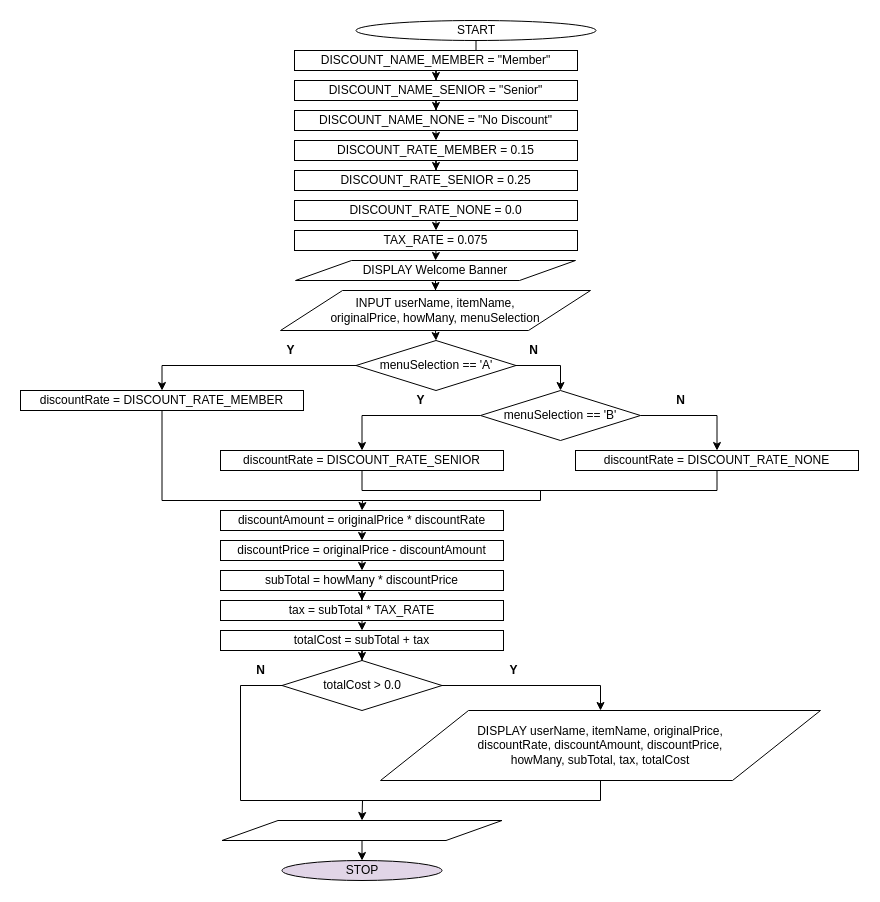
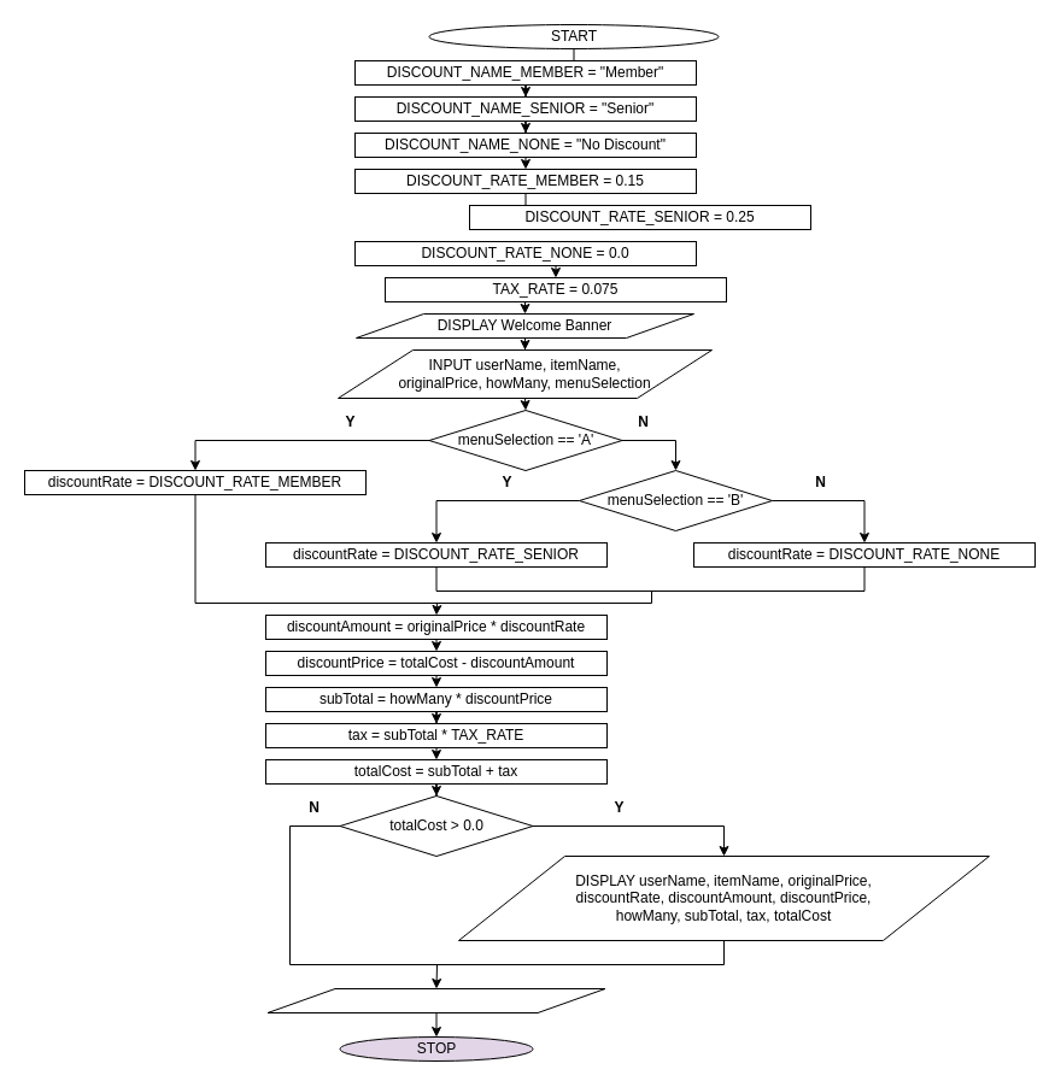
  <mxCell id="0" />
  <mxCell id="1" parent="0" />
  <mxCell id="2" style="edgeStyle=orthogonalEdgeStyle;rounded=0;orthogonalLoop=1;jettySize=auto;html=1;exitX=0.5;exitY=1;exitDx=0;exitDy=0;entryX=0.5;entryY=0;entryDx=0;entryDy=0;" parent="1" source="3" target="5" edge="1"><mxGeometry relative="1" as="geometry" /></mxCell>
  <mxCell id="3" value="START" style="ellipse;whiteSpace=wrap;html=1;" parent="1" vertex="1"><mxGeometry x="355.5" y="20" width="240" height="20" as="geometry" /></mxCell>
  <mxCell id="4" style="edgeStyle=orthogonalEdgeStyle;rounded=0;orthogonalLoop=1;jettySize=auto;html=1;exitX=0.5;exitY=1;exitDx=0;exitDy=0;" parent="1" source="5" target="7" edge="1"><mxGeometry relative="1" as="geometry" /></mxCell>
  <mxCell id="5" value="DISCOUNT_NAME_MEMBER = &quot;Member&quot;" style="rounded=0;whiteSpace=wrap;html=1;" parent="1" vertex="1"><mxGeometry x="294" y="50" width="283" height="20" as="geometry" /></mxCell>
  <mxCell id="6" style="edgeStyle=orthogonalEdgeStyle;rounded=0;orthogonalLoop=1;jettySize=auto;html=1;exitX=0.5;exitY=1;exitDx=0;exitDy=0;" parent="1" source="7" target="9" edge="1"><mxGeometry relative="1" as="geometry" /></mxCell>
  <mxCell id="7" value="DISCOUNT_NAME_SENIOR = &quot;Senior&quot;" style="rounded=0;whiteSpace=wrap;html=1;" parent="1" vertex="1"><mxGeometry x="294" y="80" width="283" height="20" as="geometry" /></mxCell>
  <mxCell id="8" style="edgeStyle=orthogonalEdgeStyle;rounded=0;orthogonalLoop=1;jettySize=auto;html=1;exitX=0.5;exitY=1;exitDx=0;exitDy=0;entryX=0.5;entryY=0;entryDx=0;entryDy=0;" parent="1" source="9" target="11" edge="1"><mxGeometry relative="1" as="geometry" /></mxCell>
  <mxCell id="9" value="DISCOUNT_NAME_NONE = &quot;No Discount&quot;" style="rounded=0;whiteSpace=wrap;html=1;" parent="1" vertex="1"><mxGeometry x="294" y="110" width="283" height="20" as="geometry" /></mxCell>
  <mxCell id="10" style="edgeStyle=orthogonalEdgeStyle;rounded=0;orthogonalLoop=1;jettySize=auto;html=1;exitX=0.5;exitY=1;exitDx=0;exitDy=0;" parent="1" source="11" target="12" edge="1"><mxGeometry relative="1" as="geometry" /></mxCell>
  <mxCell id="11" value="DISCOUNT_RATE_MEMBER = 0.15" style="rounded=0;whiteSpace=wrap;html=1;" parent="1" vertex="1"><mxGeometry x="294" y="140" width="283" height="20" as="geometry" /></mxCell>
- <mxCell id="12" value="DISCOUNT_RATE_SENIOR = 0.25" style="rounded=0;whiteSpace=wrap;html=1;" parent="1" vertex="1"><mxGeometry x="294" y="170" width="283" height="20" as="geometry" /></mxCell>
+ <mxCell id="12" value="DISCOUNT_RATE_SENIOR = 0.25" style="rounded=0;whiteSpace=wrap;html=1;" parent="1" vertex="1"><mxGeometry x="389" y="170" width="283" height="20" as="geometry" /></mxCell>
  <mxCell id="13" style="edgeStyle=orthogonalEdgeStyle;rounded=0;orthogonalLoop=1;jettySize=auto;html=1;exitX=0.5;exitY=1;exitDx=0;exitDy=0;entryX=0.5;entryY=0;entryDx=0;entryDy=0;" parent="1" source="14" target="16" edge="1"><mxGeometry relative="1" as="geometry" /></mxCell>
  <mxCell id="14" value="DISCOUNT_RATE_NONE = 0.0" style="rounded=0;whiteSpace=wrap;html=1;" parent="1" vertex="1"><mxGeometry x="294" y="200" width="283" height="20" as="geometry" /></mxCell>
  <mxCell id="15" style="edgeStyle=orthogonalEdgeStyle;rounded=0;orthogonalLoop=1;jettySize=auto;html=1;exitX=0.5;exitY=1;exitDx=0;exitDy=0;entryX=0.5;entryY=0;entryDx=0;entryDy=0;" parent="1" source="16" target="18" edge="1"><mxGeometry relative="1" as="geometry" /></mxCell>
- <mxCell id="16" value="TAX_RATE = 0.075" style="rounded=0;whiteSpace=wrap;html=1;" parent="1" vertex="1"><mxGeometry x="294" y="230" width="283" height="20" as="geometry" /></mxCell>
+ <mxCell id="16" value="TAX_RATE = 0.075" style="rounded=0;whiteSpace=wrap;html=1;" parent="1" vertex="1"><mxGeometry x="319" y="230" width="283" height="20" as="geometry" /></mxCell>
  <mxCell id="17" style="edgeStyle=orthogonalEdgeStyle;rounded=0;orthogonalLoop=1;jettySize=auto;html=1;exitX=0.5;exitY=1;exitDx=0;exitDy=0;" parent="1" source="18" target="20" edge="1"><mxGeometry relative="1" as="geometry" /></mxCell>
  <mxCell id="18" value="DISPLAY Welcome Banner" style="shape=parallelogram;perimeter=parallelogramPerimeter;whiteSpace=wrap;html=1;" parent="1" vertex="1"><mxGeometry x="295" y="260" width="280" height="20" as="geometry" /></mxCell>
  <mxCell id="19" style="edgeStyle=orthogonalEdgeStyle;rounded=0;orthogonalLoop=1;jettySize=auto;html=1;exitX=0.5;exitY=1;exitDx=0;exitDy=0;entryX=0.5;entryY=0;entryDx=0;entryDy=0;" parent="1" source="20" target="23" edge="1"><mxGeometry relative="1" as="geometry" /></mxCell>
  <mxCell id="20" value="INPUT userName, itemName,&lt;br&gt;originalPrice, howMany, menuSelection" style="shape=parallelogram;perimeter=parallelogramPerimeter;whiteSpace=wrap;html=1;" parent="1" vertex="1"><mxGeometry x="280" y="290" width="310" height="40" as="geometry" /></mxCell>
  <mxCell id="21" style="edgeStyle=orthogonalEdgeStyle;rounded=0;orthogonalLoop=1;jettySize=auto;html=1;exitX=1;exitY=0.5;exitDx=0;exitDy=0;entryX=0.5;entryY=0;entryDx=0;entryDy=0;" parent="1" source="23" target="28" edge="1"><mxGeometry relative="1" as="geometry" /></mxCell>
  <mxCell id="22" style="edgeStyle=orthogonalEdgeStyle;rounded=0;orthogonalLoop=1;jettySize=auto;html=1;exitX=0;exitY=0.5;exitDx=0;exitDy=0;entryX=0.5;entryY=0;entryDx=0;entryDy=0;endArrow=classic;endFill=1;" parent="1" source="23" target="25" edge="1"><mxGeometry relative="1" as="geometry" /></mxCell>
  <mxCell id="23" value="menuSelection == 'A'" style="rhombus;whiteSpace=wrap;html=1;" parent="1" vertex="1"><mxGeometry x="355.5" y="340" width="160" height="50" as="geometry" /></mxCell>
  <mxCell id="24" style="edgeStyle=orthogonalEdgeStyle;rounded=0;orthogonalLoop=1;jettySize=auto;html=1;exitX=0.5;exitY=1;exitDx=0;exitDy=0;endArrow=none;endFill=0;" parent="1" source="25" edge="1"><mxGeometry relative="1" as="geometry"><mxPoint x="540" y="490" as="targetPoint" /><Array as="points"><mxPoint x="162" y="500" /><mxPoint x="540" y="500" /></Array></mxGeometry></mxCell>
  <mxCell id="25" value="discountRate = DISCOUNT_RATE_MEMBER" style="rounded=0;whiteSpace=wrap;html=1;" parent="1" vertex="1"><mxGeometry x="20" y="390" width="283" height="20" as="geometry" /></mxCell>
  <mxCell id="26" style="edgeStyle=orthogonalEdgeStyle;rounded=0;orthogonalLoop=1;jettySize=auto;html=1;exitX=1;exitY=0.5;exitDx=0;exitDy=0;" parent="1" source="28" target="31" edge="1"><mxGeometry relative="1" as="geometry" /></mxCell>
  <mxCell id="27" style="edgeStyle=orthogonalEdgeStyle;rounded=0;orthogonalLoop=1;jettySize=auto;html=1;exitX=0;exitY=0.5;exitDx=0;exitDy=0;entryX=0.5;entryY=0;entryDx=0;entryDy=0;" parent="1" source="28" target="30" edge="1"><mxGeometry relative="1" as="geometry" /></mxCell>
  <mxCell id="28" value="menuSelection == 'B'" style="rhombus;whiteSpace=wrap;html=1;" parent="1" vertex="1"><mxGeometry x="480" y="390" width="160" height="50" as="geometry" /></mxCell>
  <mxCell id="29" style="edgeStyle=orthogonalEdgeStyle;rounded=0;orthogonalLoop=1;jettySize=auto;html=1;exitX=0.5;exitY=1;exitDx=0;exitDy=0;entryX=0.5;entryY=1;entryDx=0;entryDy=0;endArrow=none;endFill=0;" parent="1" source="30" target="31" edge="1"><mxGeometry relative="1" as="geometry" /></mxCell>
  <mxCell id="30" value="discountRate = DISCOUNT_RATE_SENIOR" style="rounded=0;whiteSpace=wrap;html=1;" parent="1" vertex="1"><mxGeometry x="220" y="450" width="283" height="20" as="geometry" /></mxCell>
  <mxCell id="31" value="discountRate = DISCOUNT_RATE_NONE" style="rounded=0;whiteSpace=wrap;html=1;" parent="1" vertex="1"><mxGeometry x="575" y="450" width="283" height="20" as="geometry" /></mxCell>
  <mxCell id="32" value="&lt;b&gt;Y&lt;/b&gt;" style="text;html=1;align=center;verticalAlign=middle;resizable=0;points=[];autosize=1;" parent="1" vertex="1"><mxGeometry x="410" y="390" width="20" height="20" as="geometry" /></mxCell>
  <mxCell id="33" value="&lt;b&gt;N&lt;/b&gt;" style="text;html=1;align=center;verticalAlign=middle;resizable=0;points=[];autosize=1;" parent="1" vertex="1"><mxGeometry x="670" y="390" width="20" height="20" as="geometry" /></mxCell>
  <mxCell id="34" style="edgeStyle=orthogonalEdgeStyle;rounded=0;orthogonalLoop=1;jettySize=auto;html=1;exitX=0.5;exitY=0;exitDx=0;exitDy=0;endArrow=none;endFill=0;startArrow=classic;startFill=1;" parent="1" source="36" edge="1"><mxGeometry relative="1" as="geometry"><mxPoint x="362" y="500" as="targetPoint" /></mxGeometry></mxCell>
  <mxCell id="35" style="edgeStyle=orthogonalEdgeStyle;rounded=0;orthogonalLoop=1;jettySize=auto;html=1;exitX=0.5;exitY=1;exitDx=0;exitDy=0;entryX=0.5;entryY=0;entryDx=0;entryDy=0;startArrow=none;startFill=0;endArrow=classic;endFill=1;" parent="1" source="36" target="38" edge="1"><mxGeometry relative="1" as="geometry" /></mxCell>
  <mxCell id="36" value="discountAmount = originalPrice * discountRate" style="rounded=0;whiteSpace=wrap;html=1;" parent="1" vertex="1"><mxGeometry x="220" y="510" width="283" height="20" as="geometry" /></mxCell>
  <mxCell id="37" style="edgeStyle=orthogonalEdgeStyle;rounded=0;orthogonalLoop=1;jettySize=auto;html=1;exitX=0.5;exitY=1;exitDx=0;exitDy=0;entryX=0.5;entryY=0;entryDx=0;entryDy=0;startArrow=none;startFill=0;endArrow=classic;endFill=1;" parent="1" source="38" target="40" edge="1"><mxGeometry relative="1" as="geometry" /></mxCell>
- <mxCell id="38" value="discountPrice = originalPrice - discountAmount" style="rounded=0;whiteSpace=wrap;html=1;" parent="1" vertex="1"><mxGeometry x="220" y="540" width="283" height="20" as="geometry" /></mxCell>
+ <mxCell id="38" value="discountPrice = totalCost - discountAmount" style="rounded=0;whiteSpace=wrap;html=1;" parent="1" vertex="1"><mxGeometry x="220" y="540" width="283" height="20" as="geometry" /></mxCell>
  <mxCell id="39" style="edgeStyle=orthogonalEdgeStyle;rounded=0;orthogonalLoop=1;jettySize=auto;html=1;exitX=0.5;exitY=1;exitDx=0;exitDy=0;startArrow=none;startFill=0;endArrow=classic;endFill=1;" parent="1" source="40" target="44" edge="1"><mxGeometry relative="1" as="geometry" /></mxCell>
  <mxCell id="40" value="subTotal = howMany * discountPrice" style="rounded=0;whiteSpace=wrap;html=1;" parent="1" vertex="1"><mxGeometry x="220" y="570" width="283" height="20" as="geometry" /></mxCell>
  <mxCell id="41" style="edgeStyle=orthogonalEdgeStyle;rounded=0;orthogonalLoop=1;jettySize=auto;html=1;exitX=0.5;exitY=1;exitDx=0;exitDy=0;startArrow=none;startFill=0;endArrow=classic;endFill=1;" parent="1" source="42" target="47" edge="1"><mxGeometry relative="1" as="geometry" /></mxCell>
  <mxCell id="42" value="totalCost = subTotal + tax" style="rounded=0;whiteSpace=wrap;html=1;" parent="1" vertex="1"><mxGeometry x="220" y="630" width="283" height="20" as="geometry" /></mxCell>
  <mxCell id="43" style="edgeStyle=orthogonalEdgeStyle;rounded=0;orthogonalLoop=1;jettySize=auto;html=1;exitX=0.5;exitY=1;exitDx=0;exitDy=0;entryX=0.5;entryY=0;entryDx=0;entryDy=0;startArrow=none;startFill=0;endArrow=classic;endFill=1;" parent="1" source="44" target="42" edge="1"><mxGeometry relative="1" as="geometry" /></mxCell>
  <mxCell id="44" value="tax = subTotal * TAX_RATE" style="rounded=0;whiteSpace=wrap;html=1;" parent="1" vertex="1"><mxGeometry x="220" y="600" width="283" height="20" as="geometry" /></mxCell>
  <mxCell id="45" style="edgeStyle=orthogonalEdgeStyle;rounded=0;orthogonalLoop=1;jettySize=auto;html=1;exitX=1;exitY=0.5;exitDx=0;exitDy=0;entryX=0.5;entryY=0;entryDx=0;entryDy=0;startArrow=none;startFill=0;endArrow=classic;endFill=1;" parent="1" source="47" target="48" edge="1"><mxGeometry relative="1" as="geometry" /></mxCell>
  <mxCell id="46" style="edgeStyle=orthogonalEdgeStyle;rounded=0;orthogonalLoop=1;jettySize=auto;html=1;exitX=0;exitY=0.5;exitDx=0;exitDy=0;entryX=0.5;entryY=1;entryDx=0;entryDy=0;startArrow=none;startFill=0;endArrow=none;endFill=0;" parent="1" source="47" target="48" edge="1"><mxGeometry relative="1" as="geometry"><Array as="points"><mxPoint x="240" y="685" /><mxPoint x="240" y="800" /><mxPoint x="600" y="800" /></Array></mxGeometry></mxCell>
  <mxCell id="47" value="totalCost &amp;gt; 0.0" style="rhombus;whiteSpace=wrap;html=1;" parent="1" vertex="1"><mxGeometry x="281.5" y="660" width="160" height="50" as="geometry" /></mxCell>
  <mxCell id="48" value="DISPLAY userName, itemName, originalPrice,&lt;br&gt;discountRate, discountAmount, discountPrice,&lt;br&gt;howMany, subTotal, tax, totalCost" style="shape=parallelogram;perimeter=parallelogramPerimeter;whiteSpace=wrap;html=1;" parent="1" vertex="1"><mxGeometry x="380" y="710" width="440" height="70" as="geometry" /></mxCell>
  <mxCell id="49" value="&lt;b&gt;Y&lt;/b&gt;" style="text;html=1;align=center;verticalAlign=middle;resizable=0;points=[];autosize=1;" parent="1" vertex="1"><mxGeometry x="503" y="660" width="20" height="20" as="geometry" /></mxCell>
  <mxCell id="50" value="&lt;b&gt;N&lt;/b&gt;" style="text;html=1;align=center;verticalAlign=middle;resizable=0;points=[];autosize=1;" parent="1" vertex="1"><mxGeometry x="250" y="660" width="20" height="20" as="geometry" /></mxCell>
  <mxCell id="51" style="edgeStyle=orthogonalEdgeStyle;rounded=0;orthogonalLoop=1;jettySize=auto;html=1;exitX=0.5;exitY=0;exitDx=0;exitDy=0;startArrow=classic;startFill=1;endArrow=none;endFill=0;" parent="1" source="53" edge="1"><mxGeometry relative="1" as="geometry"><mxPoint x="362" y="800" as="targetPoint" /></mxGeometry></mxCell>
  <mxCell id="52" style="edgeStyle=orthogonalEdgeStyle;rounded=0;orthogonalLoop=1;jettySize=auto;html=1;exitX=0.5;exitY=1;exitDx=0;exitDy=0;entryX=0.5;entryY=0;entryDx=0;entryDy=0;startArrow=none;startFill=0;endArrow=classic;endFill=1;" parent="1" source="53" target="54" edge="1"><mxGeometry relative="1" as="geometry" /></mxCell>
  <mxCell id="53" value="" style="shape=parallelogram;perimeter=parallelogramPerimeter;whiteSpace=wrap;html=1;" parent="1" vertex="1"><mxGeometry x="221.5" y="820" width="280" height="20" as="geometry" /></mxCell>
  <mxCell id="54" value="STOP" style="ellipse;whiteSpace=wrap;html=1;fillColor=#e1d5e7;" parent="1" vertex="1"><mxGeometry x="281.5" y="860" width="160" height="20" as="geometry" /></mxCell>
  <mxCell id="55" value="&lt;b&gt;Y&lt;/b&gt;" style="text;html=1;align=center;verticalAlign=middle;resizable=0;points=[];autosize=1;" parent="1" vertex="1"><mxGeometry x="280" y="340" width="20" height="20" as="geometry" /></mxCell>
  <mxCell id="56" value="&lt;b&gt;N&lt;/b&gt;" style="text;html=1;align=center;verticalAlign=middle;resizable=0;points=[];autosize=1;" parent="1" vertex="1"><mxGeometry x="523" y="340" width="20" height="20" as="geometry" /></mxCell>
